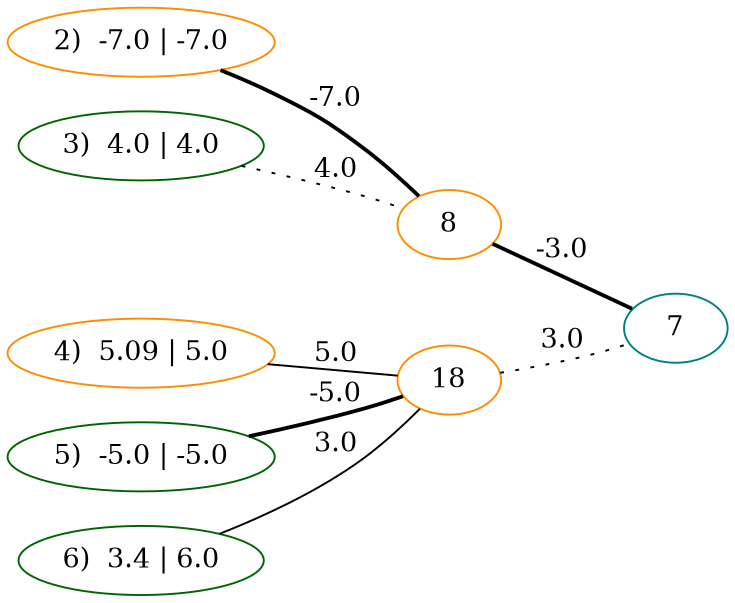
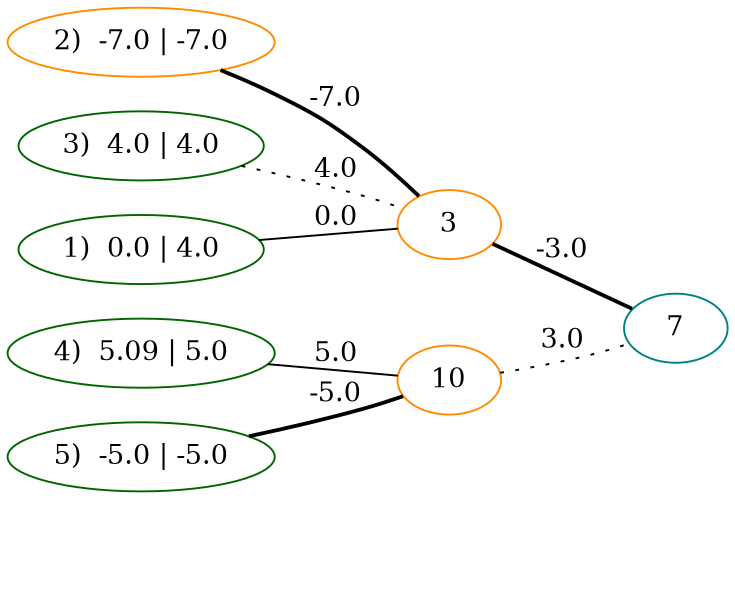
  strict graph {
    rankdir=LR
    node [color=darkorange]
    edge [style=bold]
    n1 [color=teal label=7]
-   n2 [label=8]
+   n2 [label=3]
    n3 [label="2)  -7.0 | -7.0"]
    n4 [color=darkgreen label="3)  4.0 | 4.0"]
-   n6 [label=18]
-   n7 [label="4)  5.09 | 5.0"]
+   n5 [color=darkgreen label="1)  0.0 | 4.0"]
+   n6 [label=10]
+   n7 [color=darkgreen label="4)  5.09 | 5.0"]
    n8 [color=darkgreen label="5)  -5.0 | -5.0"]
-   n9 [color=darkgreen label="6)  3.4 | 6.0"]
    n2 -- n1 [label=-3.0]
    n3 -- n2 [label=-7.0]
    n4 -- n2 [label=4.0 style=dotted]
+   n5 -- n2 [label=0.0 style=solid]
    n6 -- n1 [label=3.0 style=dotted]
    n7 -- n6 [label=5.0 style=solid]
    n8 -- n6 [label=-5.0]
-   n9 -- n6 [label=3.0 style=solid]
  }
